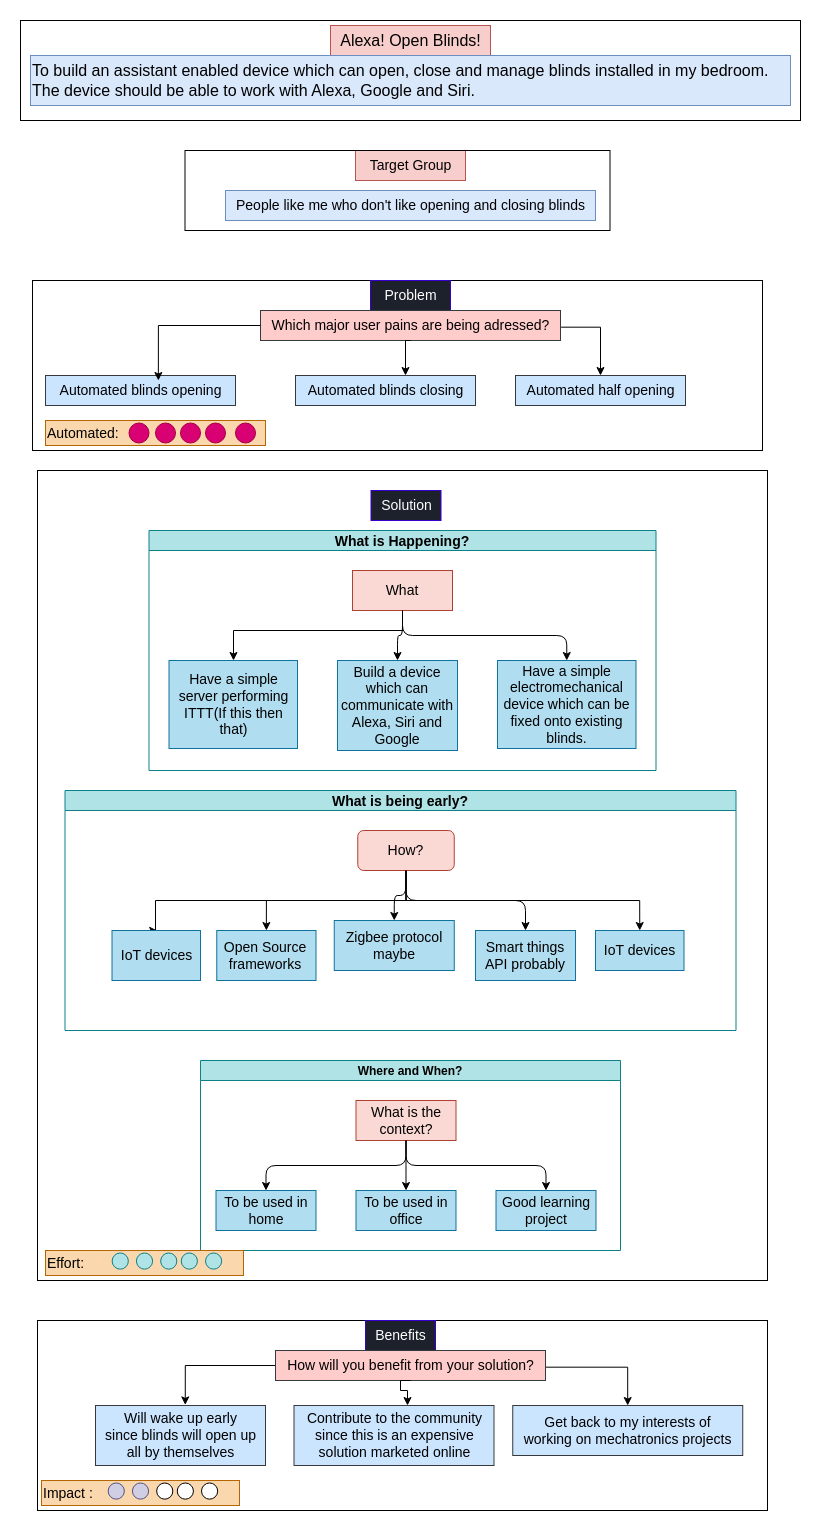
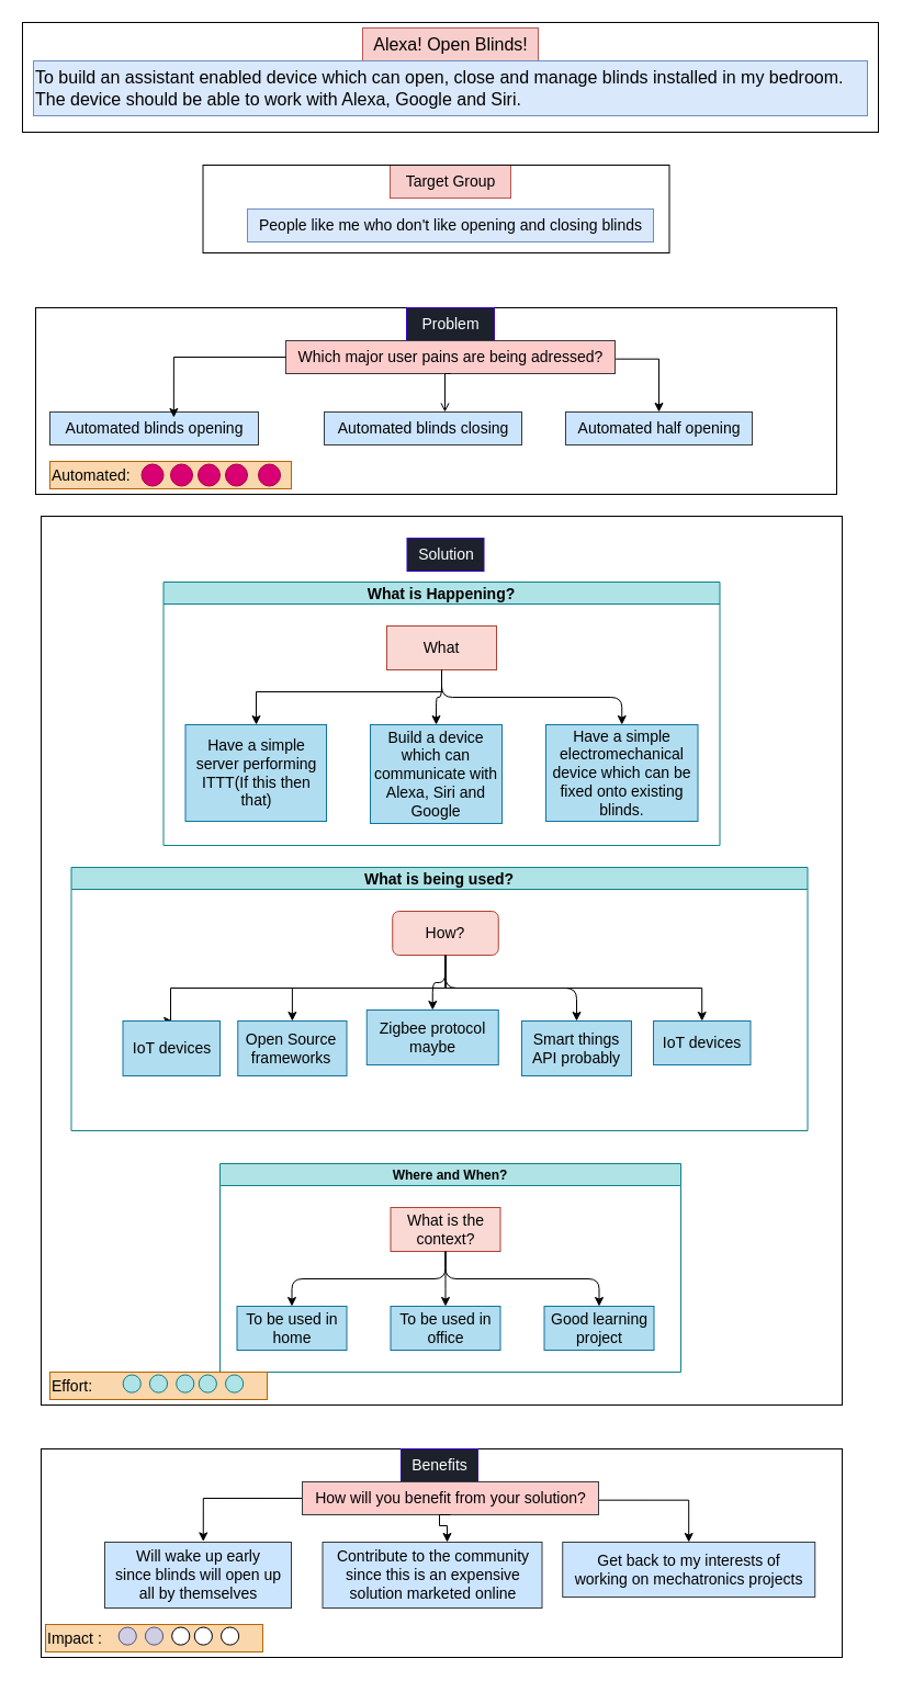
  <mxCell id="0" />
  <mxCell id="1" parent="0" />
  <mxCell id="2" value="" style="rounded=0;whiteSpace=wrap;html=1;fillColor=none;container=0;labelBorderColor=none;" vertex="1" parent="1"><mxGeometry x="20" y="20" width="780" height="100" as="geometry" /></mxCell>
  <mxCell id="3" value="Alexa! Open Blinds!" style="text;html=1;align=center;verticalAlign=middle;resizable=0;points=[];autosize=1;strokeColor=#b85450;fillColor=#f8cecc;container=0;fontSize=16;" vertex="1" parent="1"><mxGeometry x="330" y="25" width="160" height="30" as="geometry" /></mxCell>
  <mxCell id="4" value="To build an assistant enabled device which can open, close and manage blinds installed in my bedroom. &lt;br style=&quot;font-size: 16px;&quot;&gt;The device should be able to work with Alexa, Google and Siri." style="text;html=1;align=left;verticalAlign=middle;resizable=0;points=[];autosize=1;strokeColor=#6c8ebf;fillColor=#dae8fc;container=0;fontSize=16;" vertex="1" parent="1"><mxGeometry x="30" y="55" width="760" height="50" as="geometry" /></mxCell>
  <mxCell id="5" value="" style="rounded=0;whiteSpace=wrap;html=1;fillColor=none;container=0;fontSize=14;" vertex="1" parent="1"><mxGeometry x="32" y="280" width="730" height="170" as="geometry" /></mxCell>
  <mxCell id="6" value="Problem" style="text;html=1;align=center;verticalAlign=middle;resizable=0;points=[];autosize=1;strokeColor=#3700CC;fillColor=#1c212b;fontColor=#ffffff;container=0;fontSize=14;" vertex="1" parent="1"><mxGeometry x="370" y="280" width="80" height="30" as="geometry" /></mxCell>
  <mxCell id="7" value="Which major user pains are being adressed?" style="text;html=1;align=center;verticalAlign=middle;resizable=0;points=[];autosize=1;strokeColor=#36393d;fillColor=#ffcccc;container=0;fontSize=14;" vertex="1" parent="1"><mxGeometry x="260" y="310" width="300" height="30" as="geometry" /></mxCell>
  <mxCell id="8" value="Automated half opening" style="text;html=1;align=center;verticalAlign=middle;resizable=0;points=[];autosize=1;strokeColor=#36393d;fillColor=#cce5ff;container=0;fontSize=14;" vertex="1" parent="1"><mxGeometry x="515" y="375" width="170" height="30" as="geometry" /></mxCell>
  <mxCell id="9" style="edgeStyle=orthogonalEdgeStyle;rounded=0;orthogonalLoop=1;jettySize=auto;html=1;fontSize=14;exitX=1.002;exitY=0.556;exitDx=0;exitDy=0;exitPerimeter=0;" edge="1" parent="1" source="7" target="8"><mxGeometry relative="1" as="geometry" /></mxCell>
  <mxCell id="10" value="Automated blinds closing" style="text;html=1;align=center;verticalAlign=middle;resizable=0;points=[];autosize=1;strokeColor=#36393d;fillColor=#cce5ff;container=0;fontSize=14;" vertex="1" parent="1"><mxGeometry x="295" y="375" width="180" height="30" as="geometry" /></mxCell>
- <mxCell id="11" style="edgeStyle=orthogonalEdgeStyle;rounded=0;orthogonalLoop=1;jettySize=auto;html=1;fontSize=14;exitX=0.5;exitY=1;exitDx=0;exitDy=0;exitPerimeter=0;" edge="1" parent="1" source="7" target="10"><mxGeometry relative="1" as="geometry"><Array as="points"><mxPoint x="405" y="340" /></Array></mxGeometry></mxCell>
+ <mxCell id="11" style="edgeStyle=orthogonalEdgeStyle;rounded=0;orthogonalLoop=1;jettySize=auto;html=1;fontSize=14;exitX=0.5;exitY=1;exitDx=0;exitDy=0;exitPerimeter=0;endArrow=open;" edge="1" parent="1" source="7" target="10"><mxGeometry relative="1" as="geometry"><Array as="points"><mxPoint x="405" y="340" /></Array></mxGeometry></mxCell>
  <mxCell id="12" value="Automated blinds opening" style="text;html=1;align=center;verticalAlign=middle;resizable=0;points=[];autosize=1;strokeColor=#36393d;fillColor=#cce5ff;container=0;fontSize=14;" vertex="1" parent="1"><mxGeometry x="45" y="375" width="190" height="30" as="geometry" /></mxCell>
  <mxCell id="13" style="edgeStyle=orthogonalEdgeStyle;rounded=0;orthogonalLoop=1;jettySize=auto;html=1;entryX=0.594;entryY=0.167;entryDx=0;entryDy=0;entryPerimeter=0;fontSize=14;" edge="1" parent="1" source="7" target="12"><mxGeometry relative="1" as="geometry" /></mxCell>
  <mxCell id="14" value="Automated:&amp;nbsp;&amp;nbsp;" style="rounded=0;whiteSpace=wrap;html=1;align=left;fillColor=#fad7ac;strokeColor=#b46504;container=0;fontSize=14;" vertex="1" parent="1"><mxGeometry x="45" y="420" width="220" height="25" as="geometry" /></mxCell>
  <mxCell id="15" value="" style="ellipse;whiteSpace=wrap;html=1;aspect=fixed;fillColor=#d80073;fontColor=#ffffff;strokeColor=#A50040;container=0;fontSize=14;" vertex="1" parent="1"><mxGeometry x="235" y="422.5" width="20" height="20" as="geometry" /></mxCell>
  <mxCell id="16" value="" style="ellipse;whiteSpace=wrap;html=1;aspect=fixed;fillColor=#d80073;fontColor=#ffffff;strokeColor=#A50040;container=0;fontSize=14;" vertex="1" parent="1"><mxGeometry x="128.5" y="422.5" width="20" height="20" as="geometry" /></mxCell>
  <mxCell id="17" value="" style="ellipse;whiteSpace=wrap;html=1;aspect=fixed;fillColor=#d80073;fontColor=#ffffff;strokeColor=#A50040;container=0;fontSize=14;" vertex="1" parent="1"><mxGeometry x="155" y="422.5" width="20" height="20" as="geometry" /></mxCell>
  <mxCell id="18" value="" style="ellipse;whiteSpace=wrap;html=1;aspect=fixed;fillColor=#d80073;fontColor=#ffffff;strokeColor=#A50040;container=0;fontSize=14;" vertex="1" parent="1"><mxGeometry x="180" y="422.5" width="20" height="20" as="geometry" /></mxCell>
  <mxCell id="19" value="" style="ellipse;whiteSpace=wrap;html=1;aspect=fixed;fillColor=#d80073;fontColor=#ffffff;strokeColor=#A50040;container=0;fontSize=14;" vertex="1" parent="1"><mxGeometry x="205" y="422.5" width="20" height="20" as="geometry" /></mxCell>
  <mxCell id="20" value="Target Group" style="text;html=1;align=center;verticalAlign=middle;resizable=0;points=[];autosize=1;strokeColor=#b85450;fillColor=#f8cecc;container=0;fontSize=14;" vertex="1" parent="1"><mxGeometry x="355" y="150" width="110" height="30" as="geometry" /></mxCell>
  <mxCell id="21" value="" style="rounded=0;whiteSpace=wrap;html=1;fillColor=none;container=0;fontSize=14;" vertex="1" parent="1"><mxGeometry x="184.5" y="150" width="425" height="80" as="geometry" /></mxCell>
  <mxCell id="22" value="People like me who don't like opening and closing blinds" style="text;html=1;align=center;verticalAlign=middle;resizable=0;points=[];autosize=1;strokeColor=#6c8ebf;fillColor=#dae8fc;container=0;fontSize=14;" vertex="1" parent="1"><mxGeometry x="225" y="190" width="370" height="30" as="geometry" /></mxCell>
  <mxCell id="23" value="&lt;font style=&quot;font-size: 14px;&quot;&gt;Solution&lt;/font&gt;" style="text;html=1;align=center;verticalAlign=middle;resizable=0;points=[];autosize=1;strokeColor=#3700CC;fillColor=#1c212b;fontColor=#ffffff;container=0;" vertex="1" parent="1"><mxGeometry x="370.5" y="490" width="70" height="30" as="geometry" /></mxCell>
  <mxCell id="24" value="What is Happening?" style="swimlane;startSize=20;horizontal=1;childLayout=treeLayout;horizontalTree=0;resizable=0;containerType=tree;fontSize=14;labelBorderColor=none;fillColor=#b0e3e6;labelBackgroundColor=none;strokeColor=#0e8088;container=0;" vertex="1" parent="1"><mxGeometry x="148.5" y="530" width="507" height="240" as="geometry" /></mxCell>
- <mxCell id="25" value="What is being early?" style="swimlane;startSize=20;horizontal=1;childLayout=treeLayout;horizontalTree=0;resizable=0;containerType=tree;fontSize=14;labelBorderColor=none;fillColor=#b0e3e6;strokeColor=#0e8088;container=0;" vertex="1" parent="1"><mxGeometry x="64.5" y="790" width="671" height="240" as="geometry" /></mxCell>
+ <mxCell id="25" value="What is being used?" style="swimlane;startSize=20;horizontal=1;childLayout=treeLayout;horizontalTree=0;resizable=0;containerType=tree;fontSize=14;labelBorderColor=none;fillColor=#b0e3e6;strokeColor=#0e8088;container=0;" vertex="1" parent="1"><mxGeometry x="64.5" y="790" width="671" height="240" as="geometry" /></mxCell>
  <mxCell id="26" value="" style="rounded=0;whiteSpace=wrap;html=1;labelBackgroundColor=none;labelBorderColor=none;fontSize=14;fillColor=none;container=0;" vertex="1" parent="1"><mxGeometry x="37" y="470" width="730" height="810" as="geometry" /></mxCell>
  <mxCell id="27" value="Where and When?" style="swimlane;startSize=20;horizontal=1;childLayout=treeLayout;horizontalTree=0;resizable=0;containerType=tree;fontSize=12;labelBackgroundColor=none;labelBorderColor=none;fillColor=#b0e3e6;strokeColor=#0e8088;container=0;" vertex="1" parent="1"><mxGeometry x="200" y="1060" width="420" height="190" as="geometry" /></mxCell>
  <mxCell id="28" style="edgeStyle=orthogonalEdgeStyle;rounded=0;orthogonalLoop=1;jettySize=auto;html=1;fontSize=14;" edge="1" parent="1" source="29" target="34"><mxGeometry relative="1" as="geometry"><Array as="points"><mxPoint x="402" y="630" /><mxPoint x="233" y="630" /></Array></mxGeometry></mxCell>
  <mxCell id="29" value="What" style="whiteSpace=wrap;html=1;labelBorderColor=none;fontSize=14;fillColor=#fad9d5;container=0;strokeColor=#ae4132;" vertex="1" parent="1"><mxGeometry x="352" y="570" width="100" height="40" as="geometry" /></mxCell>
  <mxCell id="30" value="Build a&amp;nbsp;device which can communicate with Alexa, Siri and Google" style="whiteSpace=wrap;html=1;labelBorderColor=none;fontSize=14;fillColor=#b1ddf0;container=0;strokeColor=#10739e;" vertex="1" parent="1"><mxGeometry x="337" y="660" width="120" height="90" as="geometry" /></mxCell>
  <mxCell id="31" value="" style="edgeStyle=elbowEdgeStyle;elbow=vertical;html=1;rounded=1;curved=0;sourcePerimeterSpacing=0;targetPerimeterSpacing=0;startSize=6;endSize=6;fontSize=14;fillColor=none;" edge="1" parent="1" source="29" target="30"><mxGeometry relative="1" as="geometry" /></mxCell>
  <mxCell id="32" value="Have a simple electromechanical device which can be fixed onto existing blinds." style="whiteSpace=wrap;html=1;labelBorderColor=none;fontSize=14;fillColor=#b1ddf0;container=0;strokeColor=#10739e;" vertex="1" parent="1"><mxGeometry x="497" y="660" width="138.5" height="88" as="geometry" /></mxCell>
  <mxCell id="33" value="" style="edgeStyle=elbowEdgeStyle;elbow=vertical;html=1;rounded=1;curved=0;sourcePerimeterSpacing=0;targetPerimeterSpacing=0;startSize=6;endSize=6;fontSize=14;fillColor=none;" edge="1" parent="1" source="29" target="32"><mxGeometry relative="1" as="geometry" /></mxCell>
  <mxCell id="34" value="Have a&amp;nbsp;simple server performing ITTT(If this then that)" style="whiteSpace=wrap;html=1;labelBorderColor=none;fontSize=14;fillColor=#b1ddf0;container=0;strokeColor=#10739e;" vertex="1" parent="1"><mxGeometry x="168.5" y="660" width="128.5" height="88" as="geometry" /></mxCell>
  <mxCell id="35" style="edgeStyle=orthogonalEdgeStyle;rounded=0;orthogonalLoop=1;jettySize=auto;html=1;fontSize=14;entryX=0.516;entryY=0.006;entryDx=0;entryDy=0;entryPerimeter=0;exitX=0.5;exitY=1;exitDx=0;exitDy=0;" edge="1" parent="1" source="37" target="42"><mxGeometry relative="1" as="geometry"><Array as="points"><mxPoint x="405" y="870" /><mxPoint x="405" y="900" /><mxPoint x="155" y="900" /><mxPoint x="155" y="930" /></Array><mxPoint x="453.5" y="870" as="sourcePoint" /></mxGeometry></mxCell>
  <mxCell id="36" style="edgeStyle=orthogonalEdgeStyle;rounded=0;orthogonalLoop=1;jettySize=auto;html=1;entryX=0.5;entryY=0;entryDx=0;entryDy=0;fontSize=14;exitX=0.5;exitY=1;exitDx=0;exitDy=0;" edge="1" parent="1" source="37" target="45"><mxGeometry relative="1" as="geometry"><mxPoint x="182.5" y="870" as="sourcePoint" /><mxPoint x="572.25" y="900" as="targetPoint" /></mxGeometry></mxCell>
  <mxCell id="37" value="How?" style="whiteSpace=wrap;html=1;labelBorderColor=none;fontSize=14;fillColor=#fad9d5;container=0;strokeColor=#ae4132;rounded=1;" vertex="1" parent="1"><mxGeometry x="357.25" y="830" width="96.5" height="40" as="geometry" /></mxCell>
  <mxCell id="38" value="Zigbee protocol maybe" style="whiteSpace=wrap;html=1;labelBorderColor=none;fontSize=14;fillColor=#b1ddf0;container=0;strokeColor=#10739e;" vertex="1" parent="1"><mxGeometry x="333.76" y="920" width="120" height="50" as="geometry" /></mxCell>
  <mxCell id="39" value="" style="edgeStyle=elbowEdgeStyle;elbow=vertical;html=1;rounded=1;curved=0;sourcePerimeterSpacing=0;targetPerimeterSpacing=0;startSize=6;endSize=6;fontSize=14;fillColor=none;exitX=0.5;exitY=1;exitDx=0;exitDy=0;entryX=0.5;entryY=0;entryDx=0;entryDy=0;" edge="1" parent="1" source="37" target="38"><mxGeometry relative="1" as="geometry"><Array as="points" /></mxGeometry></mxCell>
  <mxCell id="40" value="Smart things API probably" style="whiteSpace=wrap;html=1;labelBorderColor=none;fontSize=14;fillColor=#b1ddf0;flipH=1;container=0;strokeColor=#10739e;" vertex="1" parent="1"><mxGeometry x="475" y="930" width="100.01" height="50" as="geometry" /></mxCell>
  <mxCell id="41" value="" style="edgeStyle=elbowEdgeStyle;elbow=vertical;html=1;rounded=1;curved=0;sourcePerimeterSpacing=0;targetPerimeterSpacing=0;startSize=6;endSize=6;fontSize=14;fillColor=none;" edge="1" parent="1" source="37" target="40"><mxGeometry relative="1" as="geometry" /></mxCell>
  <mxCell id="42" value="IoT devices" style="whiteSpace=wrap;html=1;labelBorderColor=none;fontSize=14;fillColor=#b1ddf0;container=0;strokeColor=#10739e;" vertex="1" parent="1"><mxGeometry x="111.5" y="930" width="88.5" height="50" as="geometry" /></mxCell>
  <mxCell id="43" value="IoT devices" style="whiteSpace=wrap;html=1;labelBorderColor=none;fontSize=14;fillColor=#b1ddf0;flipH=1;container=0;strokeColor=#10739e;" vertex="1" parent="1"><mxGeometry x="594.995" y="930" width="88.5" height="40" as="geometry" /></mxCell>
  <mxCell id="44" style="edgeStyle=orthogonalEdgeStyle;rounded=0;orthogonalLoop=1;jettySize=auto;html=1;exitX=0.5;exitY=1;exitDx=0;exitDy=0;entryX=0.5;entryY=0;entryDx=0;entryDy=0;fontSize=14;" edge="1" parent="1" source="37" target="43"><mxGeometry relative="1" as="geometry"><Array as="points"><mxPoint x="405" y="870" /><mxPoint x="405" y="900" /><mxPoint x="639" y="900" /></Array></mxGeometry></mxCell>
  <mxCell id="45" value="Open Source frameworks" style="whiteSpace=wrap;html=1;labelBorderColor=none;fontSize=14;fillColor=#b1ddf0;spacingTop=0;spacingLeft=-1;flipH=1;container=0;strokeColor=#10739e;" vertex="1" parent="1"><mxGeometry x="216.255" y="930" width="99.25" height="50" as="geometry" /></mxCell>
  <mxCell id="46" value="What is the context?" style="whiteSpace=wrap;html=1;labelBackgroundColor=none;labelBorderColor=none;fontSize=14;fillColor=#fad9d5;container=0;strokeColor=#ae4132;" vertex="1" parent="1"><mxGeometry x="355.5" y="1100" width="100" height="40" as="geometry" /></mxCell>
  <mxCell id="47" value="To be used in home" style="whiteSpace=wrap;html=1;labelBackgroundColor=none;labelBorderColor=none;fontSize=14;fillColor=#b1ddf0;container=0;strokeColor=#10739e;" vertex="1" parent="1"><mxGeometry x="215.5" y="1190" width="100" height="40" as="geometry" /></mxCell>
  <mxCell id="48" value="" style="edgeStyle=elbowEdgeStyle;elbow=vertical;html=1;rounded=1;curved=0;sourcePerimeterSpacing=0;targetPerimeterSpacing=0;startSize=6;endSize=6;fontSize=14;fillColor=none;" edge="1" parent="1" source="46" target="47"><mxGeometry relative="1" as="geometry" /></mxCell>
  <mxCell id="49" value="To be used in office" style="whiteSpace=wrap;html=1;labelBackgroundColor=none;labelBorderColor=none;fontSize=14;fillColor=#b1ddf0;container=0;strokeColor=#10739e;" vertex="1" parent="1"><mxGeometry x="355.5" y="1190" width="100" height="40" as="geometry" /></mxCell>
  <mxCell id="50" value="" style="edgeStyle=elbowEdgeStyle;elbow=vertical;html=1;rounded=1;curved=0;sourcePerimeterSpacing=0;targetPerimeterSpacing=0;startSize=6;endSize=6;fontSize=14;fillColor=none;" edge="1" parent="1" source="46" target="49"><mxGeometry relative="1" as="geometry" /></mxCell>
  <mxCell id="51" value="Good learning project" style="whiteSpace=wrap;html=1;labelBackgroundColor=none;labelBorderColor=none;fontSize=14;fillColor=#b1ddf0;container=0;strokeColor=#10739e;" vertex="1" parent="1"><mxGeometry x="495.5" y="1190" width="100" height="40" as="geometry" /></mxCell>
  <mxCell id="52" value="" style="edgeStyle=elbowEdgeStyle;elbow=vertical;html=1;rounded=1;curved=0;sourcePerimeterSpacing=0;targetPerimeterSpacing=0;startSize=6;endSize=6;fontSize=14;fillColor=none;exitX=0.5;exitY=1;exitDx=0;exitDy=0;" edge="1" parent="1" target="51" source="46"><mxGeometry relative="1" as="geometry"><mxPoint x="380.5" y="1140" as="sourcePoint" /></mxGeometry></mxCell>
  <mxCell id="53" value="" style="rounded=0;whiteSpace=wrap;html=1;fillColor=none;container=0;fontSize=14;" vertex="1" parent="1"><mxGeometry x="37" y="1320" width="730" height="190" as="geometry" /></mxCell>
  <mxCell id="54" value="Benefits" style="text;html=1;align=center;verticalAlign=middle;resizable=0;points=[];autosize=1;strokeColor=#3700CC;fillColor=#1c212b;fontColor=#ffffff;container=0;fontSize=14;" vertex="1" parent="1"><mxGeometry x="365" y="1320" width="70" height="30" as="geometry" /></mxCell>
  <mxCell id="55" value="How will you benefit from your solution?" style="text;html=1;align=center;verticalAlign=middle;resizable=0;points=[];autosize=1;strokeColor=#36393d;fillColor=#ffcccc;container=0;fontSize=14;" vertex="1" parent="1"><mxGeometry x="275" y="1350" width="270" height="30" as="geometry" /></mxCell>
  <mxCell id="56" value="Get back to my interests of &lt;br&gt;working on mechatronics projects" style="text;html=1;align=center;verticalAlign=middle;resizable=0;points=[];autosize=1;strokeColor=#36393d;fillColor=#cce5ff;container=0;fontSize=14;" vertex="1" parent="1"><mxGeometry x="512.24" y="1405" width="230" height="50" as="geometry" /></mxCell>
  <mxCell id="57" style="edgeStyle=orthogonalEdgeStyle;rounded=0;orthogonalLoop=1;jettySize=auto;html=1;fontSize=14;exitX=1.002;exitY=0.556;exitDx=0;exitDy=0;exitPerimeter=0;" edge="1" parent="1" source="55" target="56"><mxGeometry relative="1" as="geometry" /></mxCell>
  <mxCell id="58" value="Contribute to the community &lt;br&gt;since this is an expensive &lt;br&gt;solution marketed online" style="text;html=1;align=center;verticalAlign=middle;resizable=0;points=[];autosize=1;strokeColor=#36393d;fillColor=#cce5ff;container=0;fontSize=14;" vertex="1" parent="1"><mxGeometry x="293.5" y="1405" width="200" height="60" as="geometry" /></mxCell>
  <mxCell id="59" style="edgeStyle=orthogonalEdgeStyle;rounded=0;orthogonalLoop=1;jettySize=auto;html=1;fontSize=14;exitX=0.5;exitY=1;exitDx=0;exitDy=0;exitPerimeter=0;" edge="1" parent="1" source="55" target="58"><mxGeometry relative="1" as="geometry"><Array as="points"><mxPoint x="400" y="1390" /><mxPoint x="407" y="1390" /></Array></mxGeometry></mxCell>
  <mxCell id="60" value="Will wake up early &lt;br&gt;since blinds will open up &lt;br&gt;all by themselves" style="text;html=1;align=center;verticalAlign=middle;resizable=0;points=[];autosize=1;strokeColor=#36393d;fillColor=#cce5ff;container=0;fontSize=14;" vertex="1" parent="1"><mxGeometry x="95" y="1405" width="170" height="60" as="geometry" /></mxCell>
  <mxCell id="61" style="edgeStyle=orthogonalEdgeStyle;rounded=0;orthogonalLoop=1;jettySize=auto;html=1;entryX=0.528;entryY=-0.01;entryDx=0;entryDy=0;entryPerimeter=0;fontSize=14;exitX=-0.002;exitY=0.501;exitDx=0;exitDy=0;exitPerimeter=0;" edge="1" parent="1" source="55" target="60"><mxGeometry relative="1" as="geometry"><mxPoint x="405" y="1350" as="sourcePoint" /></mxGeometry></mxCell>
  <mxCell id="62" value="" style="group" vertex="1" connectable="0" parent="1"><mxGeometry x="41" y="1480" width="198" height="25" as="geometry" /></mxCell>
  <mxCell id="63" value="Impact :" style="rounded=0;whiteSpace=wrap;html=1;align=left;fillColor=#fad7ac;strokeColor=#b46504;container=0;fontSize=14;" vertex="1" parent="62"><mxGeometry width="198" height="25" as="geometry" /></mxCell>
  <mxCell id="64" value="" style="ellipse;whiteSpace=wrap;html=1;aspect=fixed;fillColor=#d0cee2;strokeColor=#56517e;container=0;fontSize=14;" vertex="1" parent="62"><mxGeometry x="66.673" y="2.5" width="16.163" height="16.163" as="geometry" /></mxCell>
  <mxCell id="65" value="" style="ellipse;whiteSpace=wrap;html=1;aspect=fixed;fillColor=#d0cee2;strokeColor=#56517e;container=0;fontSize=14;" vertex="1" parent="62"><mxGeometry x="90.918" y="2.5" width="16.163" height="16.163" as="geometry" /></mxCell>
  <mxCell id="66" value="" style="ellipse;whiteSpace=wrap;html=1;aspect=fixed;container=0;fontSize=14;" vertex="1" parent="62"><mxGeometry x="115.163" y="2.5" width="16.163" height="16.163" as="geometry" /></mxCell>
  <mxCell id="67" value="" style="ellipse;whiteSpace=wrap;html=1;aspect=fixed;container=0;fontSize=14;" vertex="1" parent="62"><mxGeometry x="135.771" y="2.5" width="16.163" height="16.163" as="geometry" /></mxCell>
  <mxCell id="68" value="" style="ellipse;whiteSpace=wrap;html=1;aspect=fixed;container=0;fontSize=14;" vertex="1" parent="62"><mxGeometry x="160.016" y="2.5" width="16.163" height="16.163" as="geometry" /></mxCell>
  <mxCell id="69" value="" style="group;fillColor=#b0e3e6;strokeColor=#0e8088;" vertex="1" connectable="0" parent="1"><mxGeometry x="45" y="1250" width="198" height="25" as="geometry" /></mxCell>
  <mxCell id="70" value="Effort:" style="rounded=0;whiteSpace=wrap;html=1;align=left;fillColor=#fad7ac;strokeColor=#b46504;container=0;fontSize=14;" vertex="1" parent="69"><mxGeometry width="198" height="25" as="geometry" /></mxCell>
  <mxCell id="71" value="" style="ellipse;whiteSpace=wrap;html=1;aspect=fixed;fillColor=#b0e3e6;strokeColor=#0e8088;container=0;fontSize=14;" vertex="1" parent="69"><mxGeometry x="66.673" y="2.5" width="16.163" height="16.163" as="geometry" /></mxCell>
  <mxCell id="72" value="" style="ellipse;whiteSpace=wrap;html=1;aspect=fixed;fillColor=#b0e3e6;strokeColor=#0e8088;container=0;fontSize=14;" vertex="1" parent="69"><mxGeometry x="90.918" y="2.5" width="16.163" height="16.163" as="geometry" /></mxCell>
  <mxCell id="73" value="" style="ellipse;whiteSpace=wrap;html=1;aspect=fixed;fillColor=#b0e3e6;strokeColor=#0e8088;container=0;fontSize=14;" vertex="1" parent="69"><mxGeometry x="115.163" y="2.5" width="16.163" height="16.163" as="geometry" /></mxCell>
  <mxCell id="74" value="" style="ellipse;whiteSpace=wrap;html=1;aspect=fixed;fillColor=#b0e3e6;strokeColor=#0e8088;container=0;fontSize=14;" vertex="1" parent="69"><mxGeometry x="135.771" y="2.5" width="16.163" height="16.163" as="geometry" /></mxCell>
  <mxCell id="75" value="" style="ellipse;whiteSpace=wrap;html=1;aspect=fixed;fillColor=#b0e3e6;strokeColor=#0e8088;container=0;fontSize=14;" vertex="1" parent="69"><mxGeometry x="160.016" y="2.5" width="16.163" height="16.163" as="geometry" /></mxCell>
